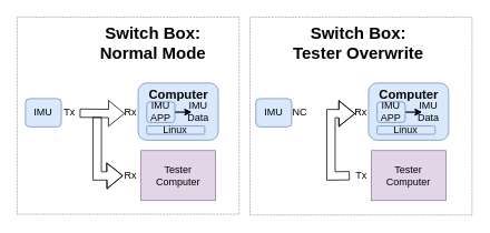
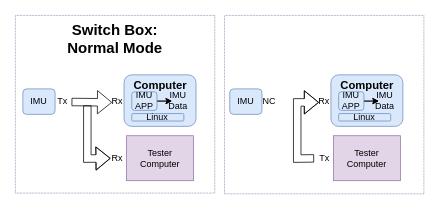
  <mxCell id="0" />
  <mxCell id="1" parent="0" />
  <mxCell id="2" value="" style="rounded=0;whiteSpace=wrap;html=1;fillColor=none;dashed=1;dashPattern=1 1;strokeColor=#9673a6;align=left;fillStyle=auto;" vertex="1" parent="1"><mxGeometry x="20" y="20" width="266" height="237" as="geometry" /></mxCell>
  <mxCell id="3" value="IMU" style="rounded=1;whiteSpace=wrap;html=1;fillColor=#dae8fc;strokeColor=#6c8ebf;" vertex="1" parent="1"><mxGeometry x="30" y="118" width="43" height="34" as="geometry" /></mxCell>
  <mxCell id="4" value="" style="shape=flexArrow;endArrow=classic;startArrow=none;html=1;rounded=0;exitX=1;exitY=0.5;exitDx=0;exitDy=0;startFill=0;" edge="1" parent="1"><mxGeometry x="0.242" y="-1" width="100" height="100" relative="1" as="geometry"><mxPoint x="95" y="135.5" as="sourcePoint" /><mxPoint x="149" y="136" as="targetPoint" /><mxPoint as="offset" /></mxGeometry></mxCell>
  <mxCell id="5" value="" style="group" vertex="1" connectable="0" parent="1"><mxGeometry x="165" y="104.5" width="96" height="63.5" as="geometry" /></mxCell>
  <mxCell id="6" value="" style="rounded=1;whiteSpace=wrap;html=1;fillColor=#dae8fc;strokeColor=#6c8ebf;movable=1;resizable=1;rotatable=1;deletable=1;editable=1;locked=0;connectable=1;" vertex="1" parent="5"><mxGeometry y="-5.219" width="96" height="68.719" as="geometry" /></mxCell>
  <mxCell id="7" value="Linux" style="rounded=1;whiteSpace=wrap;html=1;fillColor=#dae8fc;strokeColor=#6c8ebf;movable=1;resizable=1;rotatable=1;deletable=1;editable=1;locked=0;connectable=1;" vertex="1" parent="5"><mxGeometry x="10.292" y="46.44" width="69.469" height="9.951" as="geometry" /></mxCell>
  <mxCell id="8" value="&lt;div&gt;&lt;b style=&quot;background-color: initial;&quot;&gt;&lt;font style=&quot;font-size: 15px;&quot;&gt;Computer&lt;/font&gt;&lt;/b&gt;&lt;br&gt;&lt;/div&gt;" style="text;html=1;align=center;verticalAlign=middle;whiteSpace=wrap;rounded=0;movable=1;resizable=1;rotatable=1;deletable=1;editable=1;locked=0;connectable=1;" vertex="1" parent="5"><mxGeometry x="15.44" y="0.002" width="67.325" height="14.216" as="geometry" /></mxCell>
  <mxCell id="9" value="" style="edgeStyle=orthogonalEdgeStyle;rounded=0;orthogonalLoop=1;jettySize=auto;html=1;movable=1;resizable=1;rotatable=1;deletable=1;editable=1;locked=0;connectable=1;" edge="1" parent="5" source="11" target="12"><mxGeometry relative="1" as="geometry" /></mxCell>
  <mxCell id="10" value="" style="edgeStyle=orthogonalEdgeStyle;rounded=0;orthogonalLoop=1;jettySize=auto;html=1;" edge="1" parent="5" source="11" target="12"><mxGeometry relative="1" as="geometry" /></mxCell>
  <mxCell id="11" value="IMU APP" style="rounded=1;whiteSpace=wrap;html=1;fillColor=#dae8fc;strokeColor=#6c8ebf;movable=1;resizable=1;rotatable=1;deletable=1;editable=1;locked=0;connectable=1;" vertex="1" parent="5"><mxGeometry x="10.292" y="17.397" width="33.641" height="24.782" as="geometry" /></mxCell>
  <mxCell id="12" value="IMU Data" style="text;html=1;align=center;verticalAlign=middle;whiteSpace=wrap;rounded=0;movable=1;resizable=1;rotatable=1;deletable=1;editable=1;locked=0;connectable=1;" vertex="1" parent="5"><mxGeometry x="59.393" y="22.678" width="25.729" height="14.216" as="geometry" /></mxCell>
  <mxCell id="13" value="Tx" style="text;html=1;align=center;verticalAlign=middle;whiteSpace=wrap;rounded=0;" vertex="1" parent="1"><mxGeometry x="56" y="121" width="54" height="25" as="geometry" /></mxCell>
  <mxCell id="14" value="Rx" style="text;html=1;align=center;verticalAlign=middle;whiteSpace=wrap;rounded=0;" vertex="1" parent="1"><mxGeometry x="129" y="122.5" width="54" height="25" as="geometry" /></mxCell>
  <mxCell id="15" value="Tester Computer" style="rounded=0;whiteSpace=wrap;html=1;fillColor=#e1d5e7;strokeColor=#9673a6;" vertex="1" parent="1"><mxGeometry x="168.25" y="180.5" width="89.5" height="60" as="geometry" /></mxCell>
  <mxCell id="16" value="" style="shape=flexArrow;endArrow=classic;startArrow=none;html=1;rounded=0;startFill=0;" edge="1" parent="1"><mxGeometry x="0.242" y="-1" width="100" height="100" relative="1" as="geometry"><mxPoint x="116" y="140" as="sourcePoint" /><mxPoint x="147" y="210.66" as="targetPoint" /><mxPoint as="offset" /><Array as="points"><mxPoint x="116" y="211" /></Array></mxGeometry></mxCell>
  <mxCell id="17" value="Rx" style="text;html=1;align=center;verticalAlign=middle;whiteSpace=wrap;rounded=0;" vertex="1" parent="1"><mxGeometry x="129" y="198" width="54" height="25" as="geometry" /></mxCell>
  <mxCell id="18" value="" style="rounded=0;whiteSpace=wrap;html=1;fillColor=none;dashed=1;dashPattern=1 1;strokeColor=#9673a6;align=left;fillStyle=auto;" vertex="1" parent="1"><mxGeometry x="299" y="20" width="266" height="238" as="geometry" /></mxCell>
  <mxCell id="19" value="IMU" style="rounded=1;whiteSpace=wrap;html=1;fillColor=#dae8fc;strokeColor=#6c8ebf;" vertex="1" parent="1"><mxGeometry x="306" y="118" width="43" height="34" as="geometry" /></mxCell>
  <mxCell id="20" value="" style="group" vertex="1" connectable="0" parent="1"><mxGeometry x="441" y="104.5" width="96" height="63.5" as="geometry" /></mxCell>
  <mxCell id="21" value="" style="rounded=1;whiteSpace=wrap;html=1;fillColor=#dae8fc;strokeColor=#6c8ebf;movable=1;resizable=1;rotatable=1;deletable=1;editable=1;locked=0;connectable=1;" vertex="1" parent="20"><mxGeometry y="-5.219" width="96" height="68.719" as="geometry" /></mxCell>
  <mxCell id="22" value="Linux" style="rounded=1;whiteSpace=wrap;html=1;fillColor=#dae8fc;strokeColor=#6c8ebf;movable=1;resizable=1;rotatable=1;deletable=1;editable=1;locked=0;connectable=1;" vertex="1" parent="20"><mxGeometry x="10.292" y="46.44" width="69.469" height="9.951" as="geometry" /></mxCell>
  <mxCell id="23" value="&lt;div&gt;&lt;b style=&quot;background-color: initial;&quot;&gt;&lt;font style=&quot;font-size: 15px;&quot;&gt;Computer&lt;/font&gt;&lt;/b&gt;&lt;br&gt;&lt;/div&gt;" style="text;html=1;align=center;verticalAlign=middle;whiteSpace=wrap;rounded=0;movable=1;resizable=1;rotatable=1;deletable=1;editable=1;locked=0;connectable=1;" vertex="1" parent="20"><mxGeometry x="15.44" y="0.002" width="67.325" height="14.216" as="geometry" /></mxCell>
  <mxCell id="24" value="" style="edgeStyle=orthogonalEdgeStyle;rounded=0;orthogonalLoop=1;jettySize=auto;html=1;movable=1;resizable=1;rotatable=1;deletable=1;editable=1;locked=0;connectable=1;" edge="1" parent="20" source="26" target="27"><mxGeometry relative="1" as="geometry" /></mxCell>
  <mxCell id="25" value="" style="edgeStyle=orthogonalEdgeStyle;rounded=0;orthogonalLoop=1;jettySize=auto;html=1;" edge="1" parent="20" source="26" target="27"><mxGeometry relative="1" as="geometry" /></mxCell>
  <mxCell id="26" value="IMU APP" style="rounded=1;whiteSpace=wrap;html=1;fillColor=#dae8fc;strokeColor=#6c8ebf;movable=1;resizable=1;rotatable=1;deletable=1;editable=1;locked=0;connectable=1;" vertex="1" parent="20"><mxGeometry x="10.292" y="17.397" width="33.641" height="24.782" as="geometry" /></mxCell>
  <mxCell id="27" value="IMU Data" style="text;html=1;align=center;verticalAlign=middle;whiteSpace=wrap;rounded=0;movable=1;resizable=1;rotatable=1;deletable=1;editable=1;locked=0;connectable=1;" vertex="1" parent="20"><mxGeometry x="59.393" y="22.678" width="25.729" height="14.216" as="geometry" /></mxCell>
  <mxCell id="28" value="NC" style="text;html=1;align=center;verticalAlign=middle;whiteSpace=wrap;rounded=0;" vertex="1" parent="1"><mxGeometry x="332" y="122.5" width="54" height="25" as="geometry" /></mxCell>
  <mxCell id="29" value="Rx" style="text;html=1;align=center;verticalAlign=middle;whiteSpace=wrap;rounded=0;" vertex="1" parent="1"><mxGeometry x="405" y="122.5" width="54" height="25" as="geometry" /></mxCell>
  <mxCell id="30" value="Tester Computer" style="rounded=0;whiteSpace=wrap;html=1;fillColor=#e1d5e7;strokeColor=#9673a6;" vertex="1" parent="1"><mxGeometry x="444.25" y="180.5" width="89.5" height="60" as="geometry" /></mxCell>
  <mxCell id="31" value="Tx" style="text;html=1;align=center;verticalAlign=middle;whiteSpace=wrap;rounded=0;" vertex="1" parent="1"><mxGeometry x="418.5" y="198" width="27" height="25" as="geometry" /></mxCell>
- <mxCell id="32" value="&lt;font style=&quot;font-size: 20px;&quot;&gt;&lt;b&gt;Switch Box: Normal Mode&lt;/b&gt;&lt;/font&gt;" style="text;html=1;align=center;verticalAlign=middle;whiteSpace=wrap;rounded=0;" vertex="1" parent="1"><mxGeometry x="96" y="36" width="174" height="30" as="geometry" /></mxCell>
- <mxCell id="33" value="&lt;font style=&quot;font-size: 20px;&quot;&gt;&lt;b&gt;Switch Box: Tester Overwrite&lt;/b&gt;&lt;/font&gt;" style="text;html=1;align=center;verticalAlign=middle;whiteSpace=wrap;rounded=0;" vertex="1" parent="1"><mxGeometry x="342" y="36" width="174" height="30" as="geometry" /></mxCell>
+ <mxCell id="32" value="&lt;font style=&quot;font-size: 20px;&quot;&gt;&lt;b&gt;Switch Box: Normal Mode&lt;/b&gt;&lt;/font&gt;" style="text;html=1;align=center;verticalAlign=middle;whiteSpace=wrap;rounded=0;" vertex="1" parent="1"><mxGeometry x="66" y="36" width="174" height="30" as="geometry" /></mxCell>
  <mxCell id="34" value="" style="shape=flexArrow;endArrow=classic;startArrow=none;html=1;rounded=0;startFill=0;" edge="1" parent="1" source="31"><mxGeometry x="0.242" y="-1" width="100" height="100" relative="1" as="geometry"><mxPoint x="405" y="217" as="sourcePoint" /><mxPoint x="425" y="136" as="targetPoint" /><mxPoint as="offset" /><Array as="points"><mxPoint x="396" y="211" /><mxPoint x="396" y="136" /></Array></mxGeometry></mxCell>
